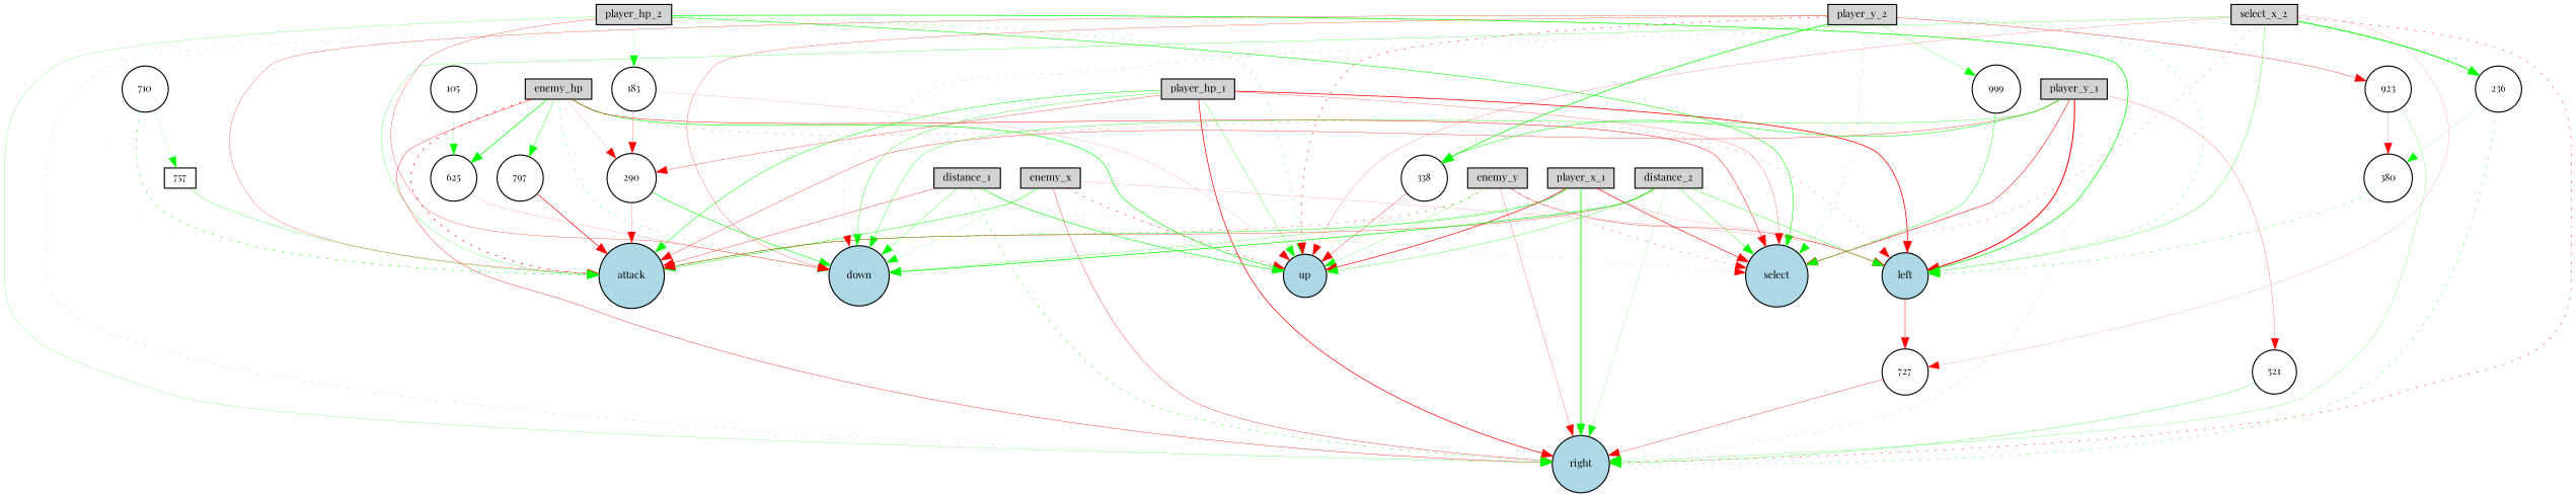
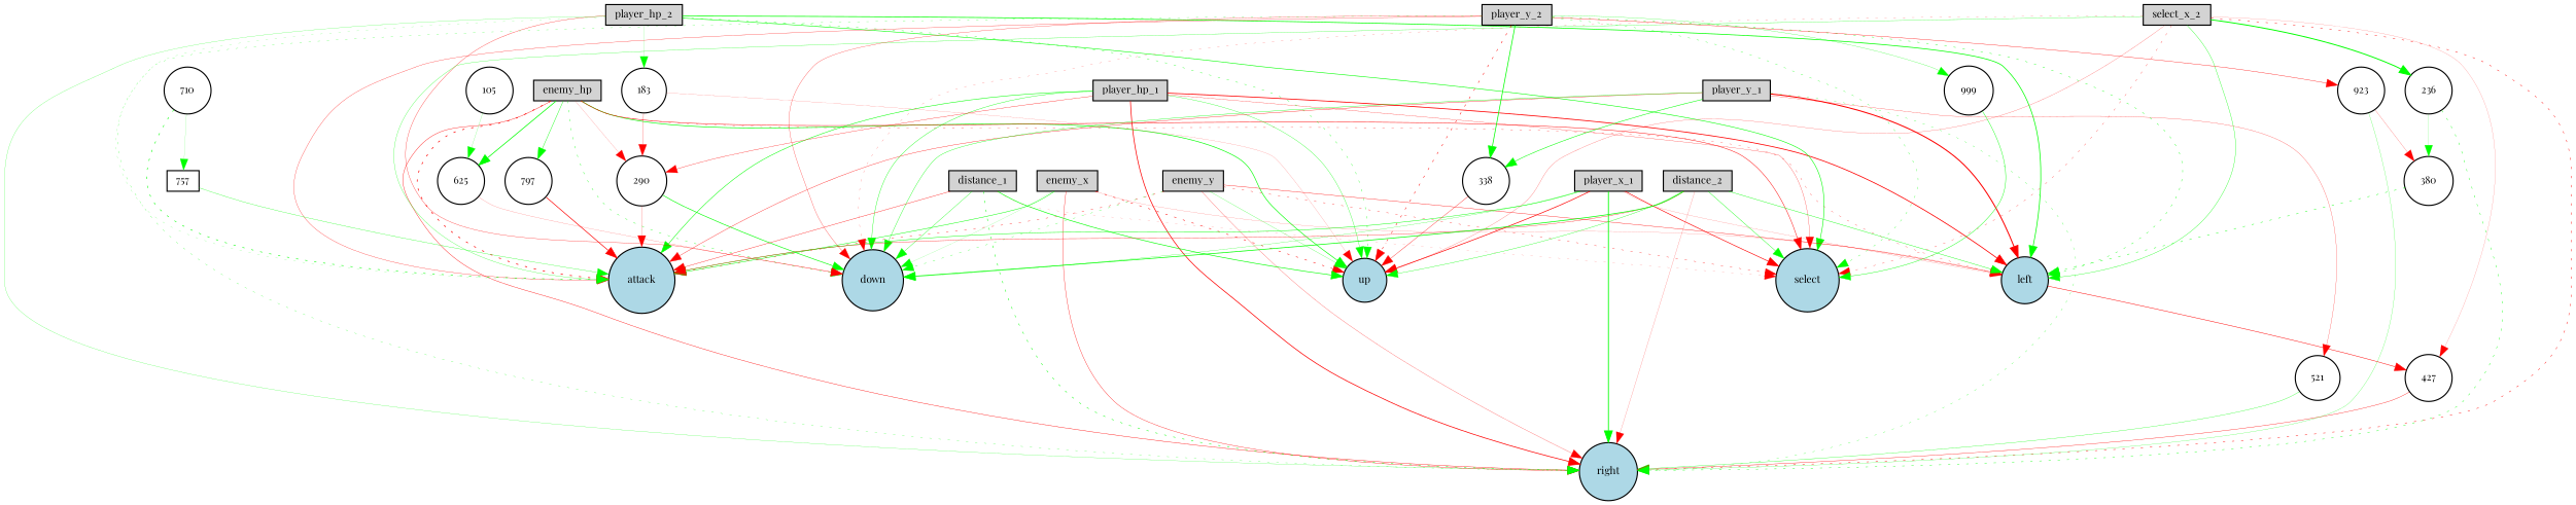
  digraph {
    fontname="Playfair Display"
    node [fillcolor=white fontname="Playfair Display" fontsize=9 shape=circle style=filled]
    edge [color=green fontname="Playfair Display" style=solid]
    enemy_hp [fillcolor=lightgray height=0.2 shape=box width=0.2]
    attack [fillcolor=lightblue height=0.2 width=0.2]
    up [fillcolor=lightblue height=0.2 width=0.2]
    down [fillcolor=lightblue height=0.2 width=0.2]
    left [fillcolor=lightblue height=0.2 width=0.2]
    right [fillcolor=lightblue height=0.2 width=0.2]
    select [fillcolor=lightblue height=0.2 width=0.2]
    290 [height=0.2 width=0.2]
    625 [height=0.2 width=0.2]
    797 [height=0.2 width=0.2]
-   427 [height=0.2 width=0.2 label=727]
+   427 [height=0.2 width=0.2]
    player_hp_1 [fillcolor=lightgray height=0.2 shape=box width=0.2]
    player_hp_2 [fillcolor=lightgray height=0.2 shape=box width=0.2]
    183 [height=0.2 width=0.2]
    enemy_x [fillcolor=lightgray height=0.2 shape=box width=0.2]
    enemy_y [fillcolor=lightgray height=0.2 shape=box width=0.2]
    player_x_1 [fillcolor=lightgray height=0.2 shape=box width=0.2]
    player_y_1 [fillcolor=lightgray height=0.2 shape=box width=0.2]
    521 [height=0.2 width=0.2]
    338 [height=0.2 width=0.2]
    n21 [fillcolor=lightgray height=0.2 label=select_x_2 shape=box width=0.2]
    236 [height=0.2 width=0.2]
    380 [height=0.2 width=0.2]
    player_y_2 [fillcolor=lightgray height=0.2 shape=box width=0.2]
    999 [height=0.2 width=0.2]
    923 [height=0.2 width=0.2]
    distance_1 [fillcolor=lightgray height=0.2 shape=box width=0.2]
    distance_2 [fillcolor=lightgray height=0.2 shape=box width=0.2]
    710 [height=0.2 width=0.2]
    757 [height=0.2 shape=box width=0.2]
    105 [height=0.2 width=0.2]
    enemy_hp -> attack [color=red penwidth=0.6176308943591097 style=dotted]
    enemy_hp -> up [penwidth=0.5547815280502757]
    enemy_hp -> down [penwidth=0.3010900723537294 style=dotted]
    enemy_hp -> left [color=red penwidth=0.21689978454072514 style=dotted]
    enemy_hp -> right [color=red penwidth=0.3309317530526419]
    enemy_hp -> select [color=red penwidth=0.4076586950669079]
    enemy_hp -> 290 [color=red penwidth=0.1110745680933479]
    enemy_hp -> 625 [penwidth=0.6364021372032097]
    enemy_hp -> 797 [penwidth=0.34671193566357933]
    left -> 427 [color=red penwidth=0.407858204317056]
    290 -> attack [color=red penwidth=0.16173518395063752]
    290 -> down [penwidth=0.5385248538883791]
    625 -> down [color=red penwidth=0.12533755408565786]
    797 -> attack [color=red penwidth=0.5837037496202515]
    427 -> right [color=red penwidth=0.2992519795190709]
    player_hp_1 -> attack [penwidth=0.44892655182977026]
    player_hp_1 -> up [penwidth=0.26973331176993165]
    player_hp_1 -> down [penwidth=0.3240460459390233]
    player_hp_1 -> left [color=red penwidth=0.6843844520657162]
    player_hp_1 -> right [color=red penwidth=0.6318319423316213]
    player_hp_1 -> select [color=red penwidth=0.21478780599286218]
    player_hp_1 -> 290 [color=red penwidth=0.26727692418808224]
    player_hp_2 -> attack [penwidth=0.12447700786816962 style=dotted]
    player_hp_2 -> up [penwidth=0.29237798729993236 style=dotted]
    player_hp_2 -> down [color=red penwidth=0.2516932614421077]
    player_hp_2 -> left [penwidth=0.6392437653460462]
    player_hp_2 -> right [penwidth=0.17623582493096981]
    player_hp_2 -> select [penwidth=0.49333514347847807]
    player_hp_2 -> 183 [penwidth=0.11734542929083991]
    183 -> up [color=red penwidth=0.10734863125583002]
    183 -> 290 [color=red penwidth=0.19379907435746685]
    enemy_x -> attack [penwidth=0.41199568388530095]
    enemy_x -> up [color=red penwidth=0.4381867689395338 style=dotted]
    enemy_x -> down [penwidth=0.10427255581685249]
    enemy_x -> left [color=red penwidth=0.11320947561971878]
    enemy_x -> right [color=red penwidth=0.2977589033758471]
    enemy_y -> attack [color=red penwidth=0.30873034764778085 style=dotted]
    enemy_y -> up [penwidth=0.1952706972517277]
    enemy_y -> down [penwidth=0.2370598630885337 style=dotted]
    enemy_y -> left [color=red penwidth=0.30886871070001776]
    enemy_y -> right [color=red penwidth=0.20020023956915056]
    enemy_y -> select [color=red penwidth=0.26892952177625384 style=dotted]
    player_x_1 -> attack [penwidth=0.39458354913948446]
    player_x_1 -> up [color=red penwidth=0.5941707134698679]
    player_x_1 -> down [penwidth=0.20739681441702423]
    player_x_1 -> left [color=red penwidth=0.11500970330719829]
    player_x_1 -> right [penwidth=0.7380062123206045]
    player_x_1 -> select [color=red penwidth=0.5369286454707275]
    player_y_1 -> attack [color=red penwidth=0.29386193273320094]
    player_y_1 -> down [penwidth=0.31031659821786517]
    player_y_1 -> left [color=red penwidth=0.9026529228448256]
    player_y_1 -> right [penwidth=0.22080005569292163 style=dotted]
-   player_y_1 -> select [color=red penwidth=0.4706239258045162]
    player_y_1 -> 521 [color=red penwidth=0.1971291253273209]
    player_y_1 -> 338 [penwidth=0.45392827447890904]
    521 -> right [penwidth=0.2584775740105666]
    338 -> up [color=red penwidth=0.2877339551022605]
    n21 -> attack [penwidth=0.23410353052383434]
    n21 -> up [color=red penwidth=0.16984402537789992]
    n21 -> down [color=red penwidth=0.1398543106685572 style=dotted]
    n21 -> left [penwidth=0.29487926446234347]
    n21 -> right [color=red penwidth=0.3795158183210263 style=dotted]
    n21 -> select [color=red penwidth=0.2306772171088814 style=dotted]
    n21 -> 427 [color=red penwidth=0.11303372594316008]
    n21 -> 236 [penwidth=0.8476772177008287]
    236 -> right [penwidth=0.3358867262155959 style=dotted]
    236 -> 380 [penwidth=0.1293089834982532]
    380 -> left [penwidth=0.3718260489193751 style=dotted]
    player_y_2 -> attack [color=red penwidth=0.23978355932830142]
    player_y_2 -> up [color=red penwidth=0.4344903350427668 style=dotted]
    player_y_2 -> down [color=red penwidth=0.2240850508999448]
    player_y_2 -> left [penwidth=0.32167068383914305 style=dotted]
    player_y_2 -> right [penwidth=0.20013157478714622 style=dotted]
    player_y_2 -> select [penwidth=0.254811232354576 style=dotted]
    player_y_2 -> 338 [penwidth=0.6457775040354367]
    player_y_2 -> 999 [penwidth=0.21137581503843356]
    player_y_2 -> 923 [color=red penwidth=0.30413150425516455]
    999 -> select [penwidth=0.358024823076194]
    923 -> right [penwidth=0.18743006885085212]
    923 -> 380 [color=red penwidth=0.15584820098318536]
    distance_1 -> attack [color=red penwidth=0.3039813741200943]
    distance_1 -> up [penwidth=0.541728477633084]
    distance_1 -> down [penwidth=0.2895765109023313]
    distance_1 -> right [penwidth=0.4208523927081076 style=dotted]
    distance_1 -> select [color=red penwidth=0.10392435735548833 style=dotted]
    distance_2 -> attack [color=red penwidth=0.27777876563475634]
    distance_2 -> up [penwidth=0.29409523825637385]
    distance_2 -> down [penwidth=0.6306877013297991]
    distance_2 -> left [penwidth=0.3403952714775401]
-   distance_2 -> right [penwidth=0.1319323157264804]
+   distance_2 -> right [color=red penwidth=0.1319323157264804]
    distance_2 -> select [penwidth=0.34016953152483886]
    710 -> attack [penwidth=0.48360107106138306 style=dotted]
    710 -> 757 [penwidth=0.11053018072577324]
    757 -> attack [penwidth=0.2553745138401313]
    105 -> 625 [penwidth=0.13987835039072305]
  }
